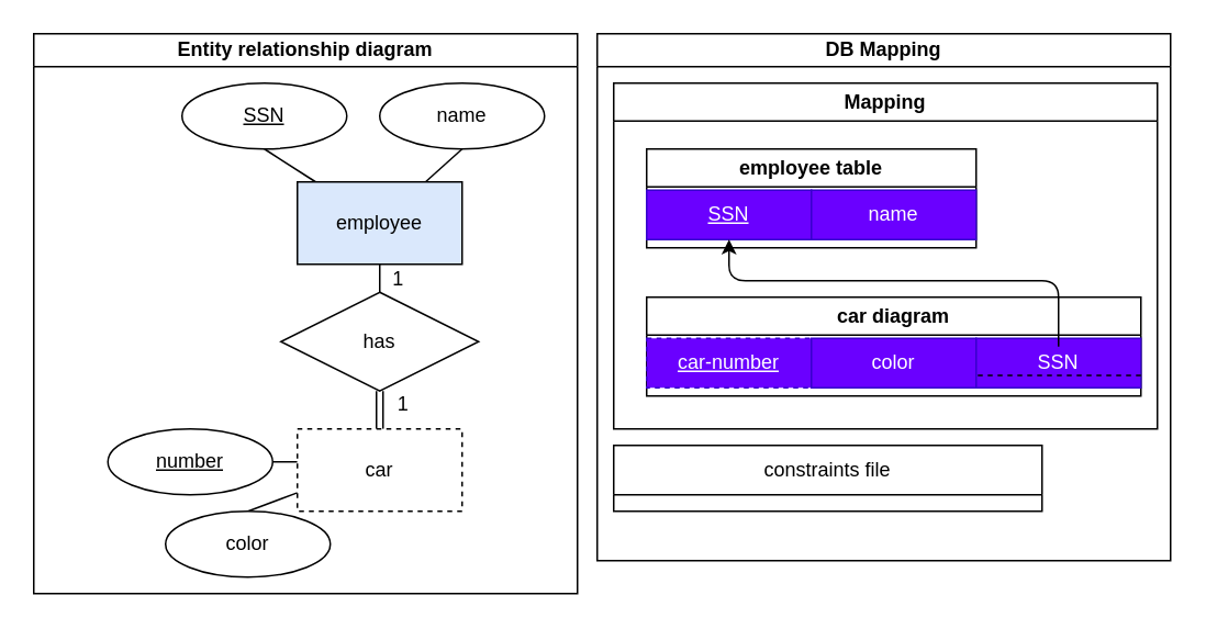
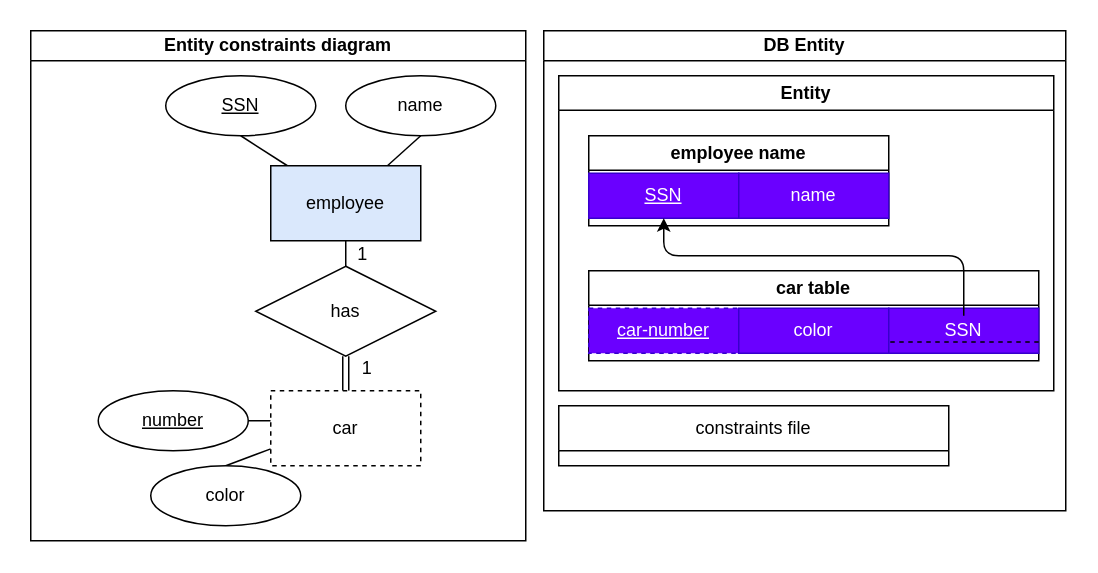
  <mxCell id="0" />
  <mxCell id="1" parent="0" />
- <mxCell id="2" value="Entity relationship diagram" style="swimlane;whiteSpace=wrap;html=1;startSize=20;" parent="1" vertex="1"><mxGeometry x="20" y="20" width="330" height="340" as="geometry" /></mxCell>
+ <mxCell id="2" value="Entity constraints diagram" style="swimlane;whiteSpace=wrap;html=1;startSize=20;" parent="1" vertex="1"><mxGeometry x="20" y="20" width="330" height="340" as="geometry" /></mxCell>
  <mxCell id="3" style="edgeStyle=none;html=1;entryX=0.5;entryY=1;entryDx=0;entryDy=0;endArrow=none;endFill=0;" parent="2" source="6" target="7" edge="1"><mxGeometry relative="1" as="geometry" /></mxCell>
  <mxCell id="4" style="edgeStyle=none;html=1;entryX=0.5;entryY=1;entryDx=0;entryDy=0;endArrow=none;endFill=0;" parent="2" source="6" target="8" edge="1"><mxGeometry relative="1" as="geometry" /></mxCell>
  <mxCell id="5" style="edgeStyle=none;html=1;entryX=0.5;entryY=0;entryDx=0;entryDy=0;endArrow=none;endFill=0;" parent="2" source="6" edge="1"><mxGeometry relative="1" as="geometry"><mxPoint x="210" y="160" as="targetPoint" /></mxGeometry></mxCell>
  <mxCell id="6" value="employee" style="html=1;dashed=0;whiteSpace=wrap;fillColor=#dae8fc;" parent="2" vertex="1"><mxGeometry x="160" y="90" width="100" height="50" as="geometry" /></mxCell>
  <mxCell id="7" value="&lt;u&gt;SSN&lt;/u&gt;" style="ellipse;whiteSpace=wrap;html=1;align=center;" parent="2" vertex="1"><mxGeometry x="90" y="30" width="100" height="40" as="geometry" /></mxCell>
  <mxCell id="8" value="name" style="ellipse;whiteSpace=wrap;html=1;align=center;" parent="2" vertex="1"><mxGeometry x="210" y="30" width="100" height="40" as="geometry" /></mxCell>
  <mxCell id="9" style="edgeStyle=none;html=1;entryX=0.5;entryY=0;entryDx=0;entryDy=0;" parent="2" edge="1"><mxGeometry relative="1" as="geometry"><mxPoint x="81.43" y="268.57" as="sourcePoint" /></mxGeometry></mxCell>
  <mxCell id="10" style="edgeStyle=none;html=1;entryX=0.5;entryY=0;entryDx=0;entryDy=0;" parent="2" edge="1"><mxGeometry relative="1" as="geometry"><mxPoint x="128.673" y="266.385" as="sourcePoint" /></mxGeometry></mxCell>
  <mxCell id="11" style="edgeStyle=none;html=1;entryX=0.5;entryY=0;entryDx=0;entryDy=0;endArrow=none;endFill=0;shape=link;exitX=0.5;exitY=1;exitDx=0;exitDy=0;" parent="2" source="19" edge="1"><mxGeometry relative="1" as="geometry"><mxPoint x="210" y="240" as="targetPoint" /><mxPoint x="210" y="220" as="sourcePoint" /></mxGeometry></mxCell>
  <mxCell id="12" style="edgeStyle=none;html=1;entryX=1;entryY=0.5;entryDx=0;entryDy=0;endArrow=none;endFill=0;" parent="2" target="14" edge="1"><mxGeometry relative="1" as="geometry"><mxPoint x="160" y="260" as="sourcePoint" /></mxGeometry></mxCell>
  <mxCell id="13" style="edgeStyle=none;html=1;entryX=0.5;entryY=0;entryDx=0;entryDy=0;endArrow=none;endFill=0;" parent="2" target="15" edge="1"><mxGeometry relative="1" as="geometry"><mxPoint x="160" y="278.75" as="sourcePoint" /></mxGeometry></mxCell>
  <mxCell id="14" value="&lt;u&gt;number&lt;/u&gt;" style="ellipse;whiteSpace=wrap;html=1;align=center;" parent="2" vertex="1"><mxGeometry x="45" y="240" width="100" height="40" as="geometry" /></mxCell>
  <mxCell id="15" value="color" style="ellipse;whiteSpace=wrap;html=1;align=center;" parent="2" vertex="1"><mxGeometry x="80" y="290" width="100" height="40" as="geometry" /></mxCell>
  <mxCell id="16" value="1" style="text;html=1;align=center;verticalAlign=middle;resizable=0;points=[];autosize=1;strokeColor=none;fillColor=none;" parent="2" vertex="1"><mxGeometry x="209" y="210" width="30" height="30" as="geometry" /></mxCell>
  <mxCell id="17" value="car" style="html=1;dashed=1;whiteSpace=wrap;" parent="2" vertex="1"><mxGeometry x="160" y="240" width="100" height="50" as="geometry" /></mxCell>
  <mxCell id="18" value="1" style="text;html=1;align=center;verticalAlign=middle;resizable=0;points=[];autosize=1;strokeColor=none;fillColor=none;" parent="2" vertex="1"><mxGeometry x="206" y="134" width="30" height="30" as="geometry" /></mxCell>
  <mxCell id="19" value="has" style="shape=rhombus;perimeter=rhombusPerimeter;whiteSpace=wrap;html=1;align=center;" parent="2" vertex="1"><mxGeometry x="150" y="157" width="120" height="60" as="geometry" /></mxCell>
- <mxCell id="20" value="DB Mapping" style="swimlane;whiteSpace=wrap;html=1;startSize=20;" parent="1" vertex="1"><mxGeometry x="362" y="20" width="348" height="320" as="geometry" /></mxCell>
+ <mxCell id="20" value="DB Entity" style="swimlane;whiteSpace=wrap;html=1;startSize=20;" parent="1" vertex="1"><mxGeometry x="362" y="20" width="348" height="320" as="geometry" /></mxCell>
  <mxCell id="21" style="edgeStyle=none;html=1;entryX=1;entryY=0.5;entryDx=0;entryDy=0;" parent="20" edge="1"><mxGeometry relative="1" as="geometry"><mxPoint x="100" y="200" as="targetPoint" /></mxGeometry></mxCell>
  <mxCell id="22" style="edgeStyle=none;html=1;entryX=0.5;entryY=0;entryDx=0;entryDy=0;" parent="20" edge="1"><mxGeometry relative="1" as="geometry"><mxPoint x="60" y="290" as="targetPoint" /></mxGeometry></mxCell>
  <mxCell id="23" style="edgeStyle=none;html=1;entryX=0.5;entryY=0;entryDx=0;entryDy=0;" parent="20" edge="1"><mxGeometry relative="1" as="geometry"><mxPoint x="170" y="290" as="targetPoint" /></mxGeometry></mxCell>
  <mxCell id="24" style="edgeStyle=none;html=1;entryX=0.764;entryY=0.12;entryDx=0;entryDy=0;entryPerimeter=0;" parent="20" edge="1"><mxGeometry relative="1" as="geometry"><mxPoint x="126.4" y="234.8" as="targetPoint" /></mxGeometry></mxCell>
- <mxCell id="25" value="Mapping" style="swimlane;whiteSpace=wrap;html=1;" parent="20" vertex="1"><mxGeometry x="10" y="30" width="330" height="210" as="geometry" /></mxCell>
- <mxCell id="26" value="employee table" style="swimlane;whiteSpace=wrap;html=1;" parent="25" vertex="1"><mxGeometry x="20" y="40" width="200" height="60" as="geometry" /></mxCell>
+ <mxCell id="25" value="Entity" style="swimlane;whiteSpace=wrap;html=1;" parent="20" vertex="1"><mxGeometry x="10" y="30" width="330" height="210" as="geometry" /></mxCell>
+ <mxCell id="26" value="employee name" style="swimlane;whiteSpace=wrap;html=1;" parent="25" vertex="1"><mxGeometry x="20" y="40" width="200" height="60" as="geometry" /></mxCell>
  <mxCell id="27" value="SSN" style="rounded=0;whiteSpace=wrap;html=1;fillColor=#6a00ff;fontColor=#ffffff;strokeColor=#3700CC;fontStyle=4" parent="26" vertex="1"><mxGeometry y="25" width="100" height="30" as="geometry" /></mxCell>
  <mxCell id="28" value="name" style="rounded=0;whiteSpace=wrap;html=1;fillColor=#6a00ff;fontColor=#ffffff;strokeColor=#3700CC;" parent="26" vertex="1"><mxGeometry x="100" y="25" width="100" height="30" as="geometry" /></mxCell>
- <mxCell id="29" value="car diagram" style="swimlane;whiteSpace=wrap;html=1;" parent="25" vertex="1"><mxGeometry x="20" y="130" width="300" height="60" as="geometry" /></mxCell>
+ <mxCell id="29" value="car table" style="swimlane;whiteSpace=wrap;html=1;" parent="25" vertex="1"><mxGeometry x="20" y="130" width="300" height="60" as="geometry" /></mxCell>
  <mxCell id="30" value="car-number" style="rounded=0;whiteSpace=wrap;html=1;fillColor=#6a00ff;fontColor=#ffffff;strokeColor=#3700CC;fontStyle=4;dashed=1;" parent="29" vertex="1"><mxGeometry y="25" width="100" height="30" as="geometry" /></mxCell>
  <mxCell id="31" value="color" style="rounded=0;whiteSpace=wrap;html=1;fillColor=#6a00ff;fontColor=#ffffff;strokeColor=#3700CC;" parent="29" vertex="1"><mxGeometry x="100" y="25" width="100" height="30" as="geometry" /></mxCell>
  <mxCell id="32" value="SSN" style="rounded=0;whiteSpace=wrap;html=1;fillColor=#6a00ff;fontColor=#ffffff;strokeColor=#3700CC;fontStyle=0" parent="29" vertex="1"><mxGeometry x="200" y="25" width="100" height="30" as="geometry" /></mxCell>
  <mxCell id="33" style="edgeStyle=none;html=1;exitX=1;exitY=0.75;exitDx=0;exitDy=0;entryX=0;entryY=0.75;entryDx=0;entryDy=0;endArrow=none;endFill=0;dashed=1;" edge="1" parent="29" source="32" target="32"><mxGeometry relative="1" as="geometry" /></mxCell>
  <mxCell id="34" style="edgeStyle=orthogonalEdgeStyle;html=1;entryX=0.5;entryY=1;entryDx=0;entryDy=0;exitX=0.5;exitY=0.167;exitDx=0;exitDy=0;exitPerimeter=0;" parent="25" source="32" target="27" edge="1"><mxGeometry relative="1" as="geometry"><mxPoint x="270" y="150" as="sourcePoint" /><mxPoint x="70" y="110" as="targetPoint" /><Array as="points"><mxPoint x="270" y="120" /><mxPoint x="70" y="120" /></Array></mxGeometry></mxCell>
  <mxCell id="35" value="constraints file" style="swimlane;fontStyle=0;childLayout=stackLayout;horizontal=1;startSize=30;horizontalStack=0;resizeParent=1;resizeParentMax=0;resizeLast=0;collapsible=1;marginBottom=0;whiteSpace=wrap;html=1;" parent="20" vertex="1"><mxGeometry x="10" y="250" width="260" height="40" as="geometry" /></mxCell>
